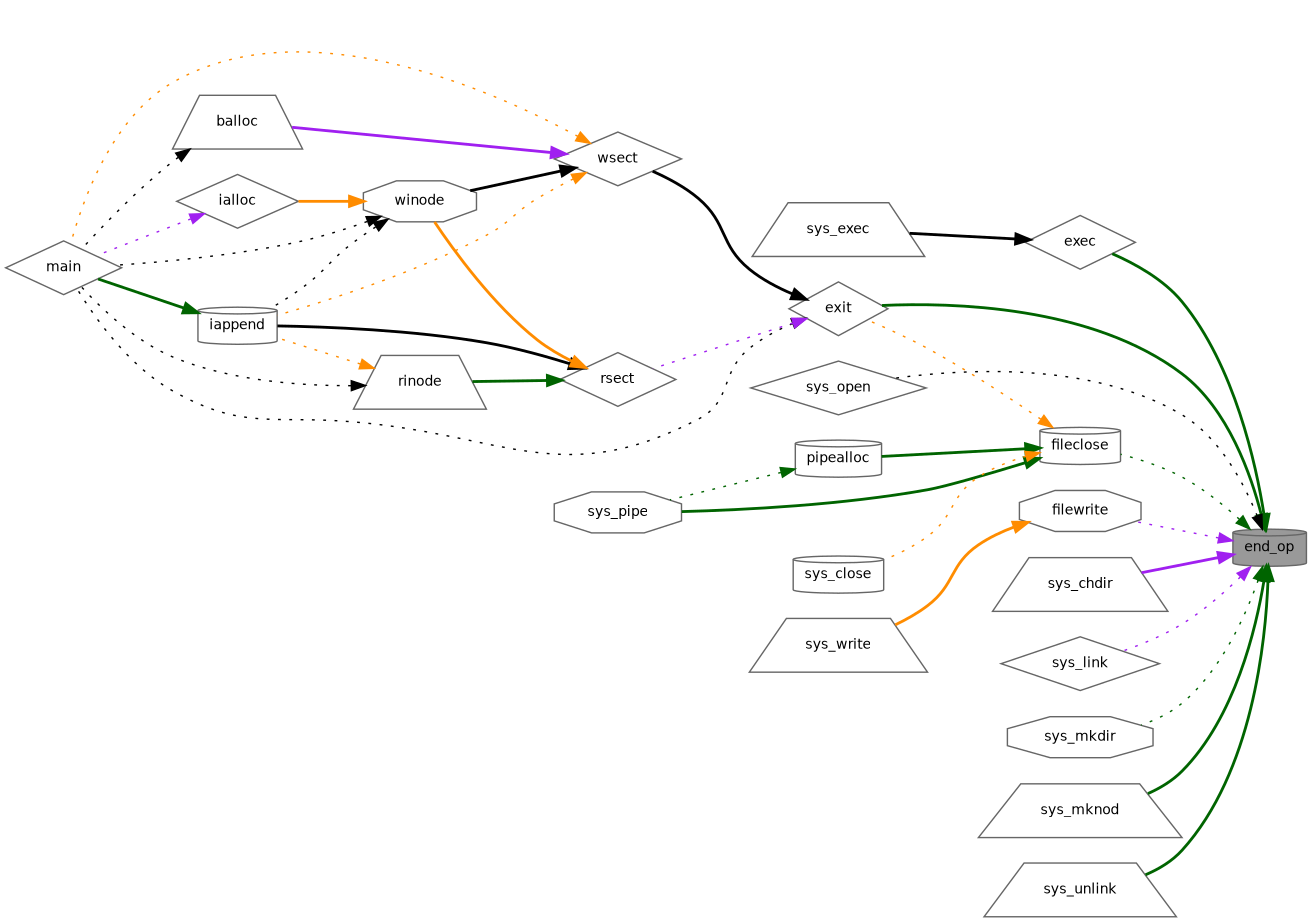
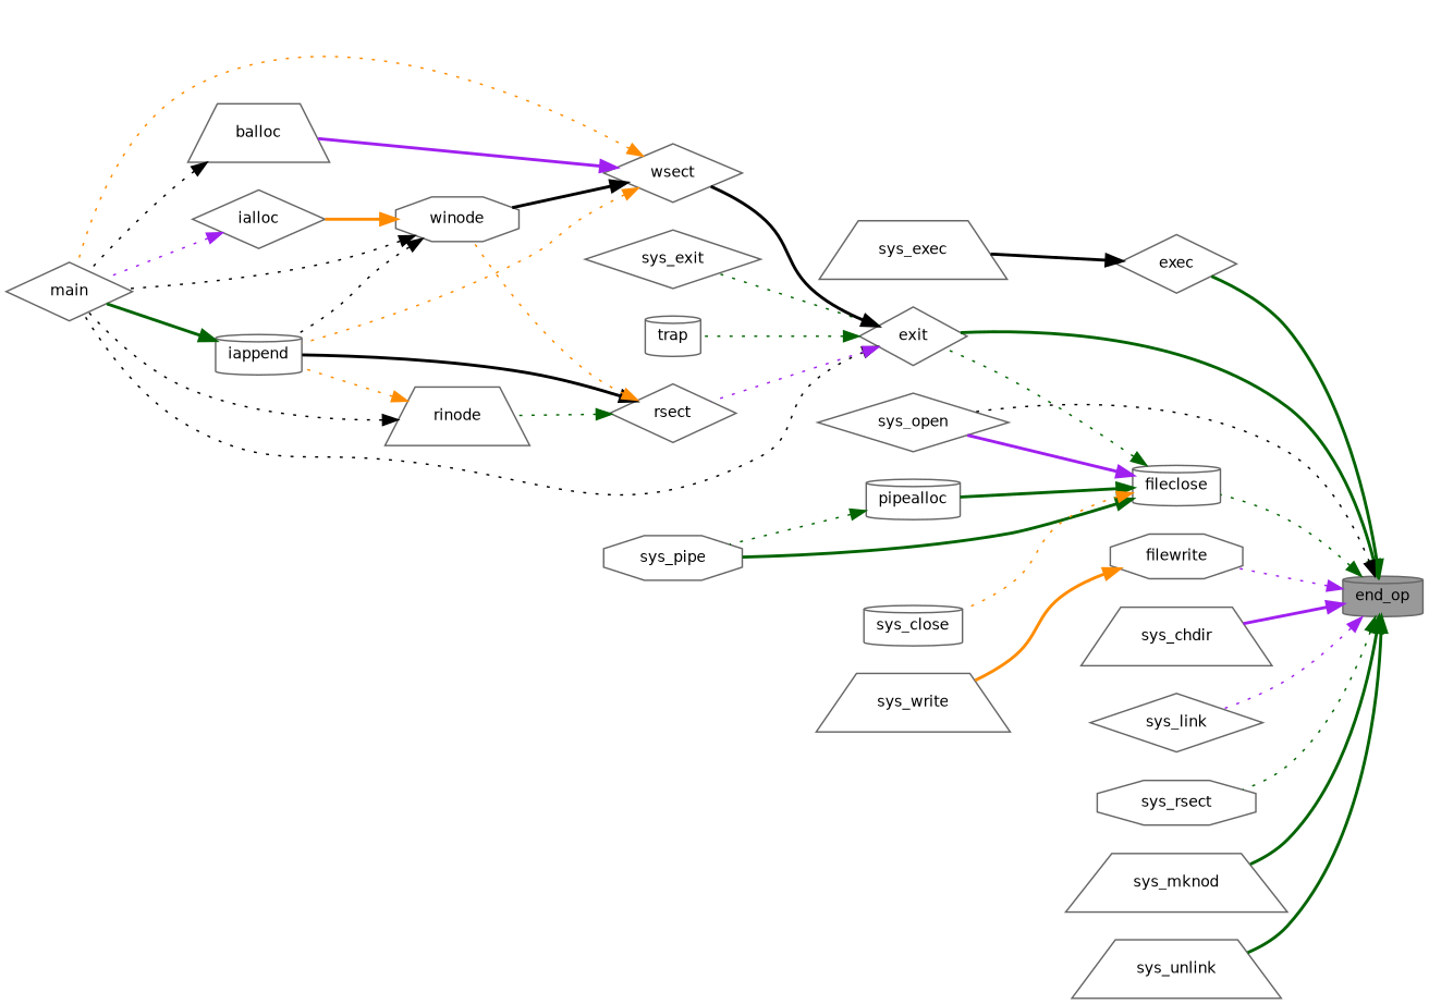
  digraph {
    rankdir=RL
    node [color=grey40 fillcolor=white fontname=Helvetica fontsize=10 shape=diamond style=filled]
    edge [color=darkgreen dir=back fontname=Helvetica fontsize=10 labelfontname=Helvetica labelfontsize=10 style=dotted]
    n1 [color=gray40 fillcolor=grey60 fontcolor=black height=0.2 label=end_op shape=cylinder width=0.4]
    n2 [height=0.2 label=exec width=0.4]
    n3 [height=0.2 label=exit width=0.4]
    n4 [height=0.2 label=fileclose shape=cylinder width=0.4]
    n5 [height=0.2 label=sys_open width=0.4]
    n6 [height=0.2 label=filewrite shape=octagon width=0.4]
    n7 [height=0.2 label=sys_chdir shape=trapezium width=0.4]
    n8 [height=0.2 label=sys_link width=0.4]
-   n9 [height=0.2 label=sys_mkdir shape=octagon width=0.4]
+   n9 [height=0.2 label=sys_rsect shape=octagon width=0.4]
    n10 [height=0.2 label=sys_mknod shape=trapezium width=0.4]
    n11 [height=0.2 label=sys_unlink shape=trapezium width=0.4]
    n12 [height=0.2 label=sys_exec shape=trapezium width=0.4]
    n13 [height=0.2 label=main width=0.4]
    n14 [height=0.2 label=rsect width=0.4]
+   n15 [height=0.2 label=sys_exit width=0.4]
+   n16 [height=0.2 label=trap shape=cylinder width=0.4]
    n17 [height=0.2 label=wsect width=0.4]
    n18 [height=0.2 label=pipealloc shape=cylinder width=0.4]
    n19 [height=0.2 label=sys_pipe shape=octagon width=0.4]
    n20 [height=0.2 label=sys_close shape=cylinder width=0.4]
    n21 [height=0.2 label=sys_write shape=trapezium width=0.4]
    n22 [height=0.2 label=iappend shape=cylinder width=0.4]
    n23 [height=0.2 label=rinode shape=trapezium width=0.4]
    n24 [height=0.2 label=winode shape=octagon width=0.4]
    n25 [height=0.2 label=balloc shape=trapezium width=0.4]
    n26 [height=0.2 label=ialloc width=0.4]
    n1 -> n2 [style=bold]
    n1 -> n3 [style=bold]
    n1 -> n4
    n1 -> n5 [color=black]
    n1 -> n6 [color=purple]
    n1 -> n7 [color=purple style=bold]
    n1 -> n8 [color=purple]
    n1 -> n9
    n1 -> n10 [style=bold]
    n1 -> n11 [style=bold]
    n2 -> n12 [color=black style=bold]
    n3 -> n13 [color=black]
    n3 -> n14 [color=purple]
+   n3 -> n15
+   n3 -> n16
    n3 -> n17 [color=black style=bold]
-   n4 -> n3 [color=darkorange]
+   n4 -> n3
+   n4 -> n5 [color=purple style=bold]
    n4 -> n18 [style=bold]
    n4 -> n19 [style=bold]
    n4 -> n20 [color=darkorange]
    n6 -> n21 [color=darkorange style=bold]
    n14 -> n22 [color=black style=bold]
-   n14 -> n23 [style=bold]
-   n14 -> n24 [color=darkorange style=bold]
+   n14 -> n23
+   n14 -> n24 [color=darkorange]
    n17 -> n13 [color=darkorange]
    n17 -> n22 [color=darkorange]
    n17 -> n24 [color=black style=bold]
    n17 -> n25 [color=purple style=bold]
    n18 -> n19
    n22 -> n13 [style=bold]
    n23 -> n13 [color=black]
    n23 -> n22 [color=darkorange]
    n24 -> n13 [color=black]
    n24 -> n22 [color=black]
    n24 -> n26 [color=darkorange style=bold]
    n25 -> n13 [color=black]
    n26 -> n13 [color=purple]
  }
